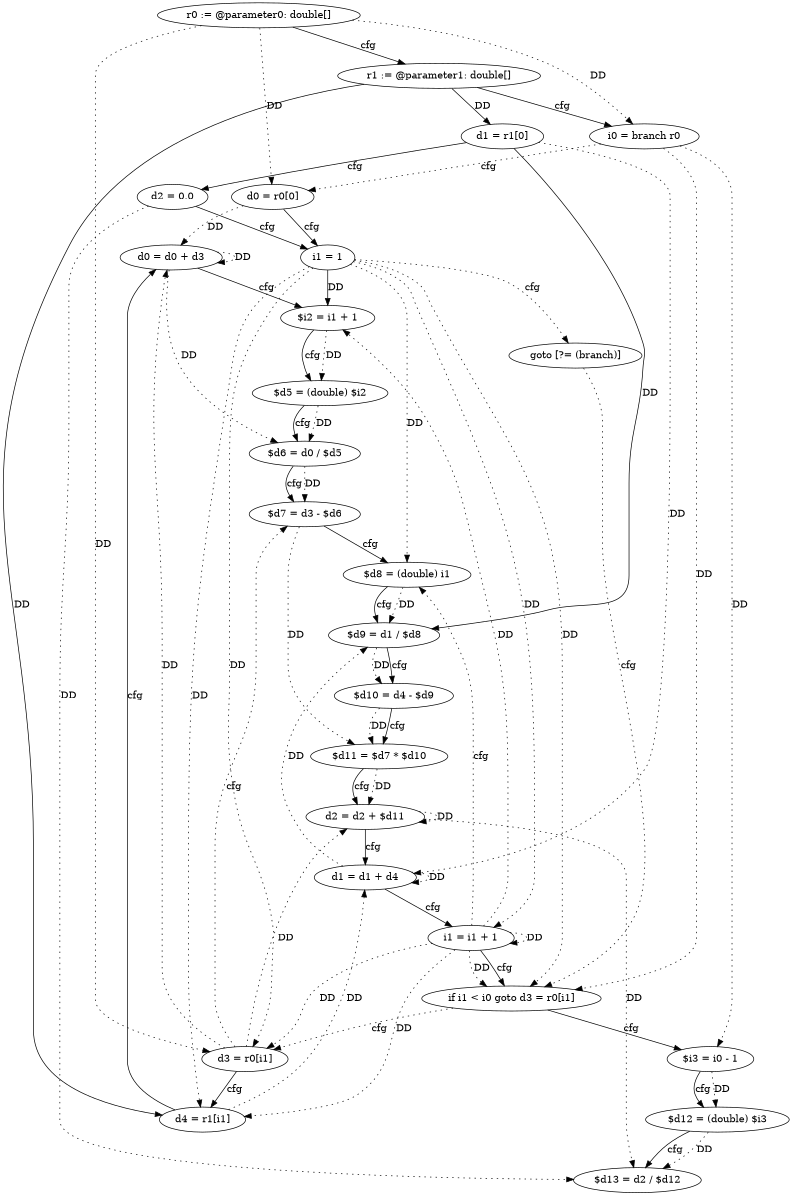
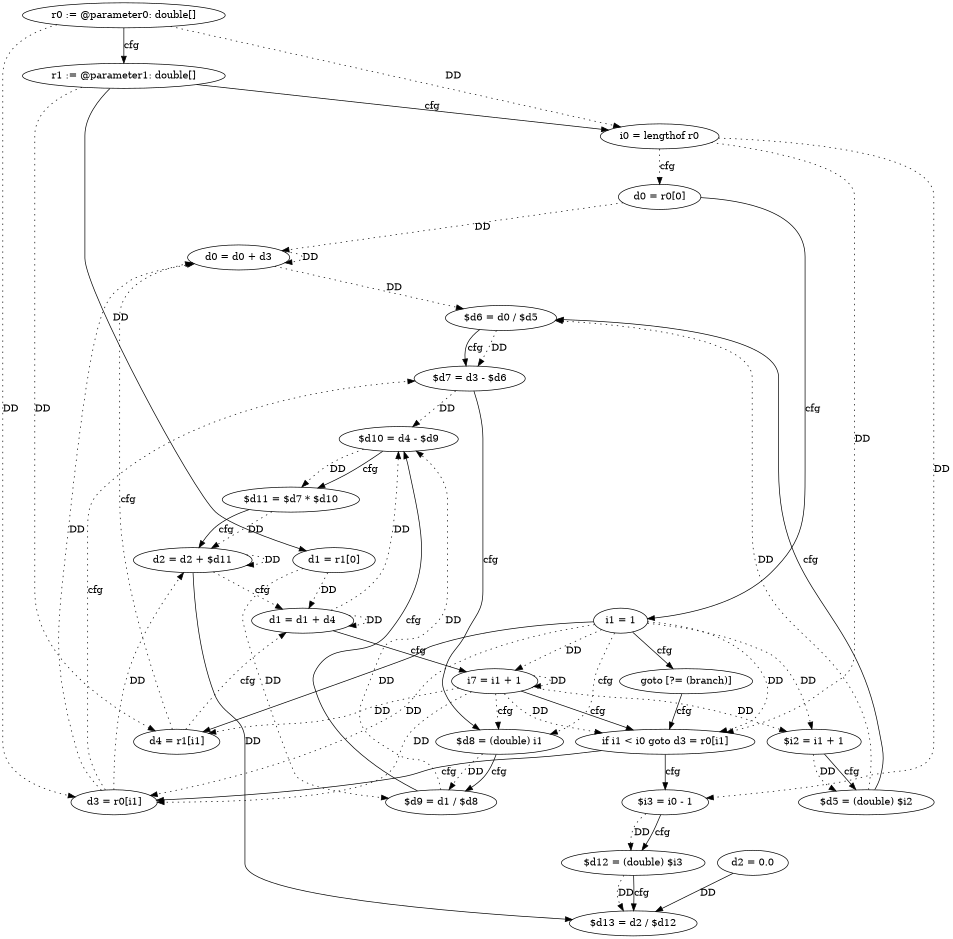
  digraph {
    edge [style=dotted]
    n1 [label="r0 := @parameter0: double[]"]
    n2 [label="r1 := @parameter1: double[]"]
-   n3 [label="i0 = branch r0"]
+   n3 [label="i0 = lengthof r0"]
    n4 [label="d0 = r0[0]"]
    n5 [label="d3 = r0[i1]"]
    n6 [label="d1 = r1[0]"]
    n7 [label="d4 = r1[i1]"]
    n8 [label="if i1 < i0 goto d3 = r0[i1]"]
    n9 [label="$i3 = i0 - 1"]
    n10 [label="d0 = d0 + d3"]
    n11 [label="i1 = 1"]
    n12 [label="d2 = d2 + $d11"]
    n13 [label="$d7 = d3 - $d6"]
    n14 [label="d2 = 0.0"]
    n15 [label="$d9 = d1 / $d8"]
    n16 [label="d1 = d1 + d4"]
    n17 [label="$d12 = (double) $i3"]
    n18 [label="$i2 = i1 + 1"]
    n19 [label="$d6 = d0 / $d5"]
    n20 [label="$d13 = d2 / $d12"]
    n21 [label="$d10 = d4 - $d9"]
-   n22 [label="i1 = i1 + 1"]
+   n22 [label="i7 = i1 + 1"]
    n23 [label="goto [?= (branch)]"]
    n24 [label="$d8 = (double) i1"]
    n25 [label="$d5 = (double) $i2"]
    n26 [label="$d11 = $d7 * $d10"]
    n1 -> n2 [label=cfg style=""]
    n1 -> n3 [label=DD]
-   n1 -> n4 [label=DD]
    n1 -> n5 [label=DD]
    n2 -> n3 [label=cfg style=""]
    n2 -> n6 [label=DD style=solid]
-   n2 -> n7 [label=DD style=solid]
+   n2 -> n7 [label=DD]
    n3 -> n4 [label=cfg]
    n3 -> n8 [label=DD]
    n3 -> n9 [label=DD]
    n4 -> n10 [label=DD]
    n4 -> n11 [label=cfg style=""]
-   n5 -> n7 [label=cfg style=""]
    n5 -> n10 [label=DD]
    n5 -> n12 [label=DD]
    n5 -> n13 [label=cfg]
-   n6 -> n14 [label=cfg style=""]
-   n6 -> n15 [label=DD style=solid]
+   n6 -> n15 [label=DD]
    n6 -> n16 [label=DD]
-   n7 -> n10 [label=cfg style=""]
-   n7 -> n16 [label=DD]
-   n8 -> n5 [label=cfg]
+   n7 -> n10 [label=cfg]
+   n7 -> n16 [label=cfg]
+   n8 -> n5 [label=cfg style=""]
    n8 -> n9 [label=cfg style=""]
    n9 -> n17 [label=DD]
    n9 -> n17 [label=cfg style=""]
    n10 -> n10 [label=DD]
-   n10 -> n18 [label=cfg style=""]
    n10 -> n19 [label=DD]
    n11 -> n5 [label=DD]
-   n11 -> n7 [label=DD]
+   n11 -> n7 [label=DD style=solid]
    n11 -> n8 [label=DD]
-   n11 -> n18 [label=DD style=solid]
+   n11 -> n18 [label=DD]
    n11 -> n22 [label=DD]
-   n11 -> n23 [label=cfg]
-   n11 -> n24 [label=DD]
+   n11 -> n23 [label=cfg style=""]
+   n11 -> n24 [label=cfg]
    n12 -> n12 [label=DD]
-   n12 -> n16 [label=cfg style=""]
-   n12 -> n20 [label=DD]
+   n12 -> n16 [label=cfg]
+   n12 -> n20 [label=DD style=solid]
    n13 -> n24 [label=cfg style=""]
-   n13 -> n26 [label=DD]
-   n14 -> n11 [label=cfg style=""]
-   n14 -> n20 [label=DD]
+   n13 -> n21 [label=DD]
+   n14 -> n20 [label=DD style=solid]
    n15 -> n21 [label=DD]
    n15 -> n21 [label=cfg style=""]
-   n16 -> n15 [label=DD]
+   n16 -> n21 [label=DD]
    n16 -> n16 [label=DD]
    n16 -> n22 [label=cfg style=""]
    n17 -> n20 [label=DD]
    n17 -> n20 [label=cfg style=""]
    n18 -> n25 [label=DD]
    n18 -> n25 [label=cfg style=""]
    n19 -> n13 [label=DD]
    n19 -> n13 [label=cfg style=""]
    n21 -> n26 [label=DD]
    n21 -> n26 [label=cfg style=""]
    n22 -> n5 [label=DD]
    n22 -> n7 [label=DD]
    n22 -> n8 [label=DD]
    n22 -> n8 [label=cfg style=""]
    n22 -> n18 [label=DD]
    n22 -> n22 [label=DD]
    n22 -> n24 [label=cfg]
-   n23 -> n8 [label=cfg]
+   n23 -> n8 [label=cfg style=""]
    n24 -> n15 [label=DD]
    n24 -> n15 [label=cfg style=""]
    n25 -> n19 [label=DD]
    n25 -> n19 [label=cfg style=""]
    n26 -> n12 [label=DD]
    n26 -> n12 [label=cfg style=""]
  }
